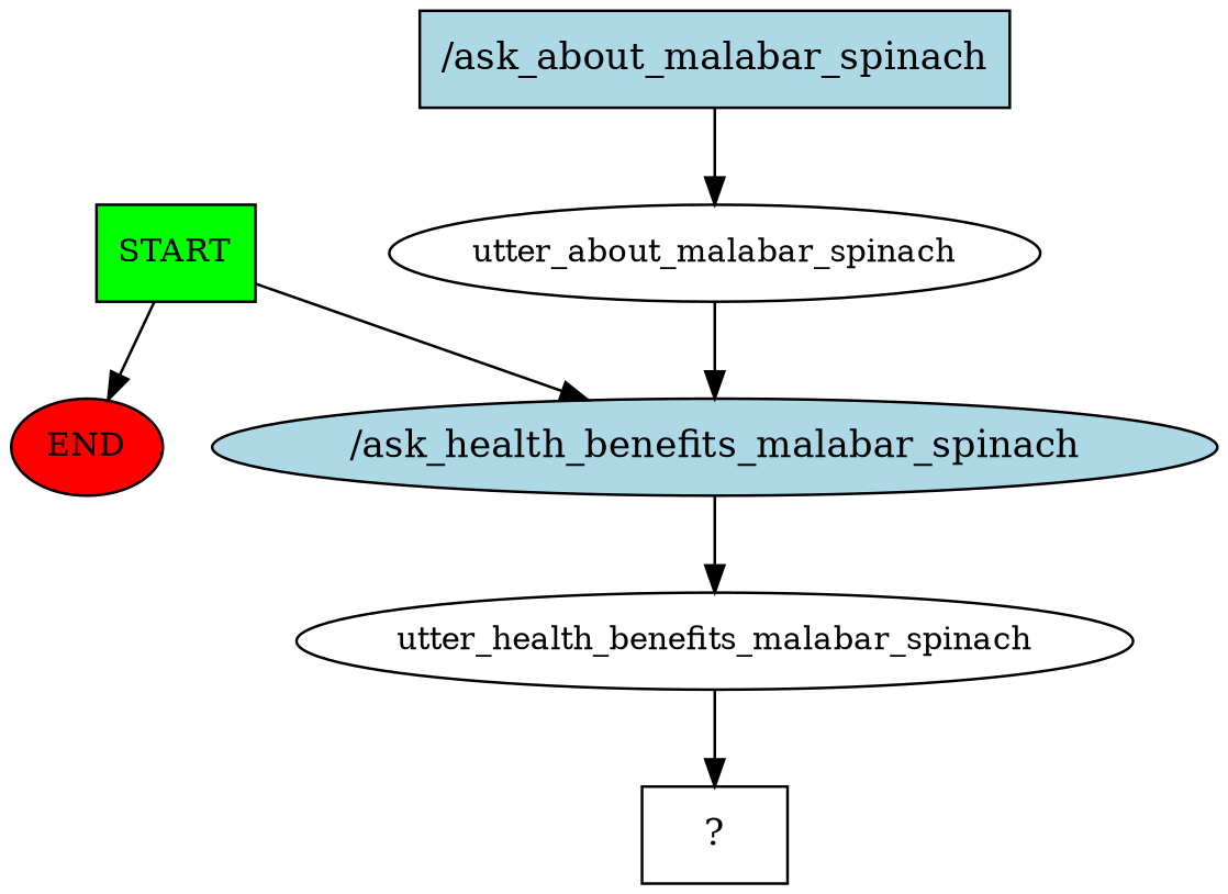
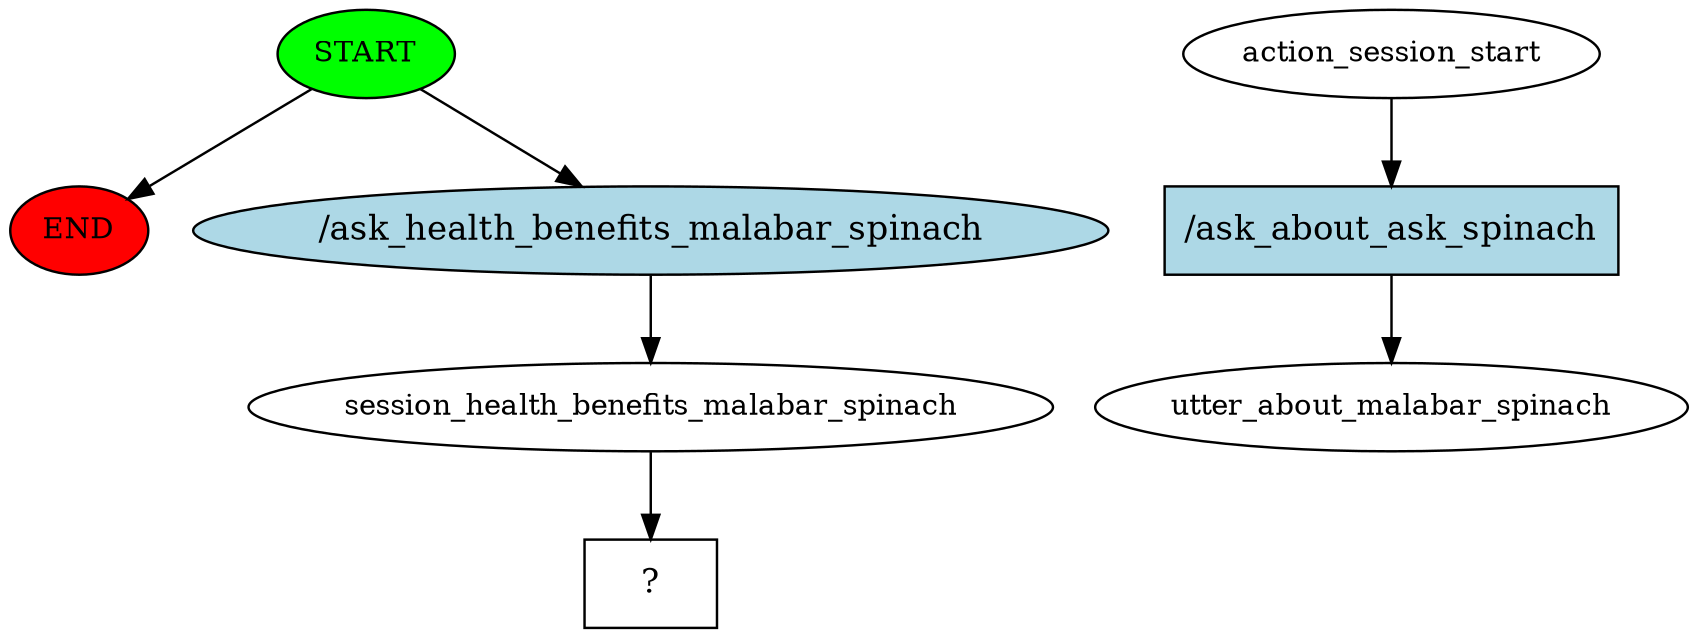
  digraph {
    node [fontsize=12]
-   n1 [fillcolor=green label=START style=filled shape=box]
+   n1 [fillcolor=green label=START style=filled]
    n2 [fillcolor=red label=END style=filled]
    n3 [fillcolor=lightblue label="/ask_health_benefits_malabar_spinach" shape=ellipse style=filled fontsize=""]
-   n5 [fillcolor=lightblue label="/ask_about_malabar_spinach" shape=rect style=filled fontsize=""]
+   n4 [label=action_session_start]
+   n5 [fillcolor=lightblue label="/ask_about_ask_spinach" shape=rect style=filled fontsize=""]
    n6 [label=utter_about_malabar_spinach]
-   n7 [label=utter_health_benefits_malabar_spinach]
+   n7 [label=session_health_benefits_malabar_spinach]
    n8 [label="  ?  " shape=rect fontsize=""]
    n1 -> n2
    n1 -> n3
    n3 -> n7
+   n4 -> n5
    n5 -> n6
-   n6 -> n3
    n7 -> n8
  }
